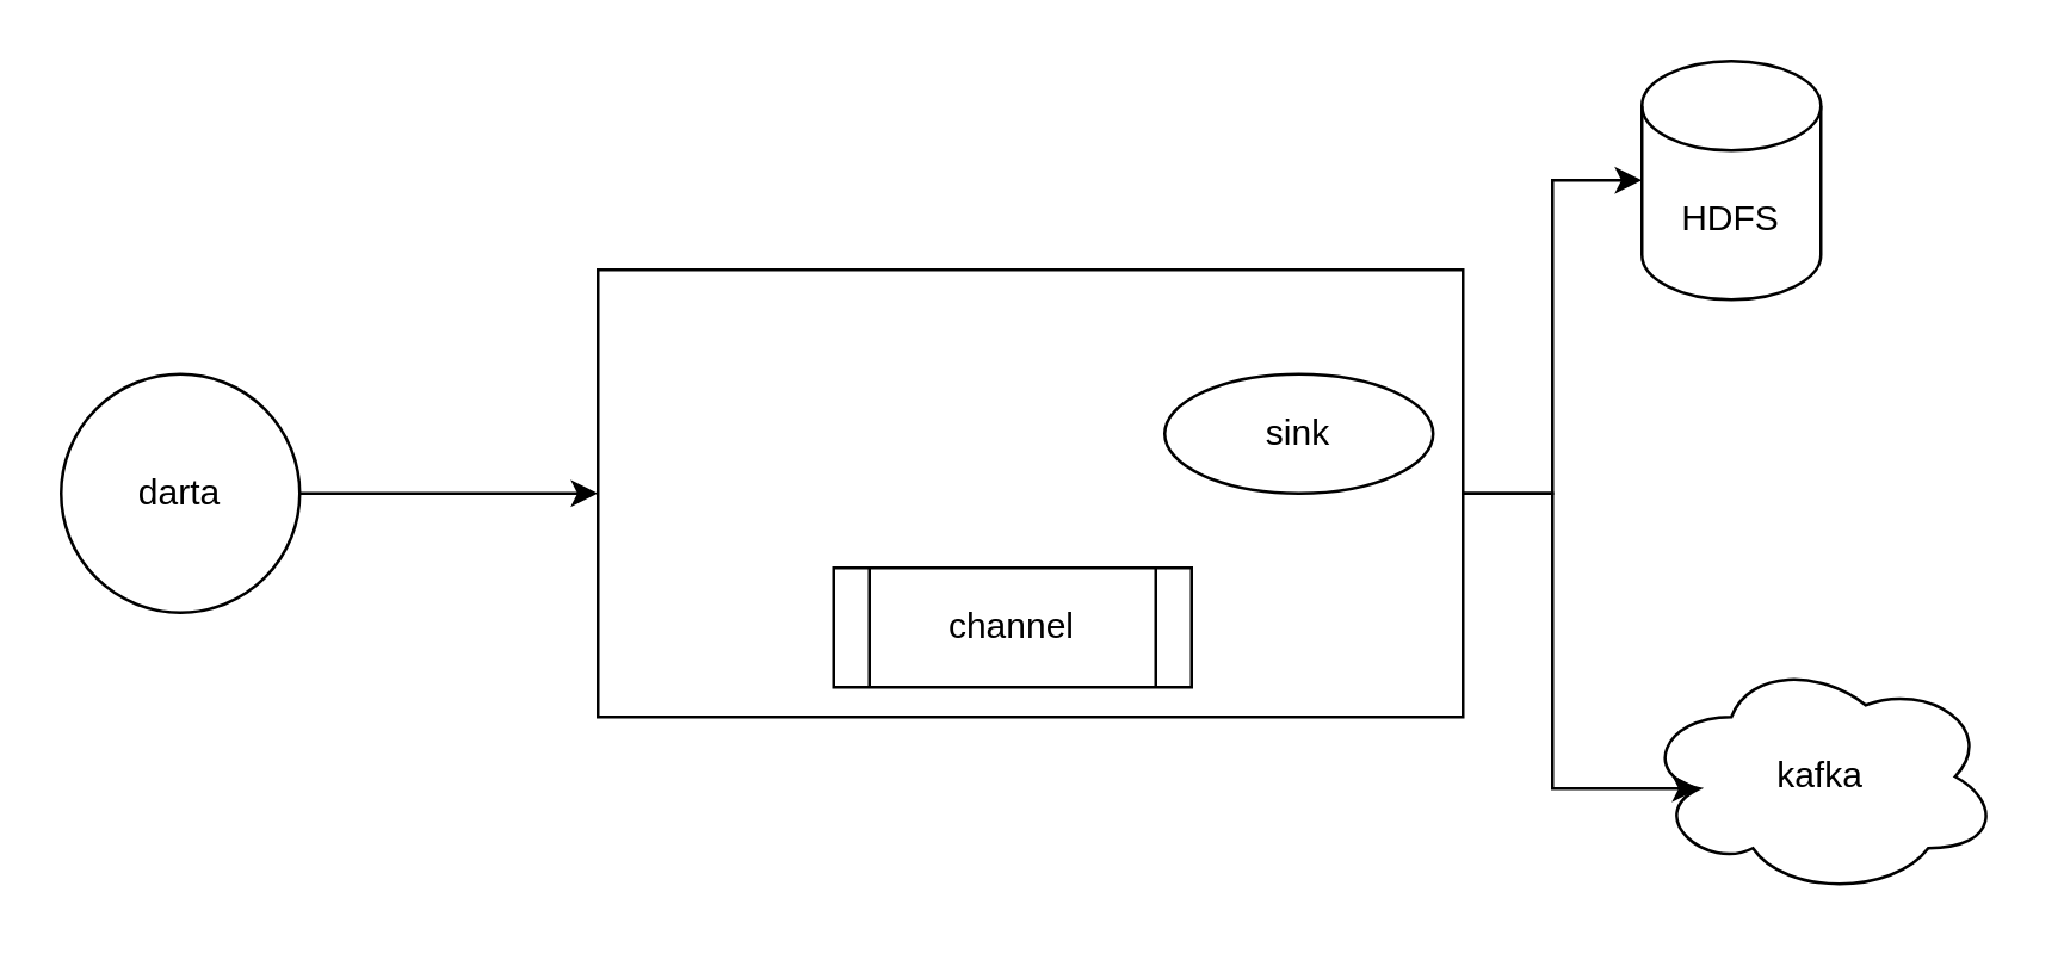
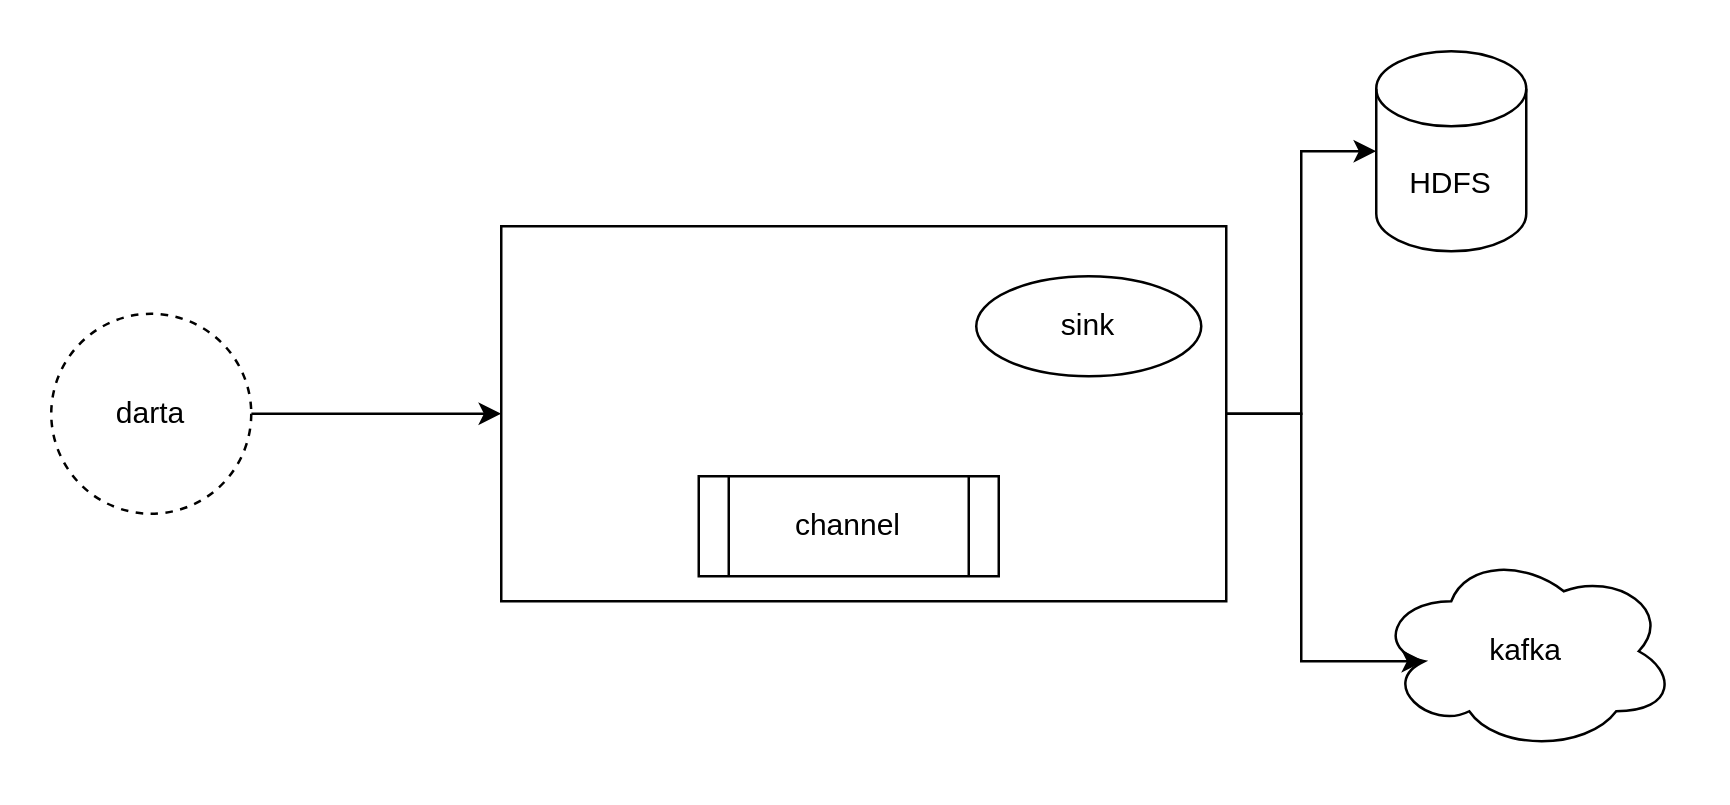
  <mxCell id="0" />
  <mxCell id="1" parent="0" />
  <mxCell id="2" value="" style="rounded=0;whiteSpace=wrap;html=1;" vertex="1" parent="1"><mxGeometry x="200" y="90" width="290" height="150" as="geometry" /></mxCell>
  <mxCell id="3" value="HDFS" style="shape=cylinder3;whiteSpace=wrap;html=1;boundedLbl=1;backgroundOutline=1;size=15;" vertex="1" parent="1"><mxGeometry x="550" y="20" width="60" height="80" as="geometry" /></mxCell>
  <mxCell id="4" value="kafka" style="ellipse;shape=cloud;whiteSpace=wrap;html=1;" vertex="1" parent="1"><mxGeometry x="550" y="220" width="120" height="80" as="geometry" /></mxCell>
  <mxCell id="5" value="channel" style="shape=process;whiteSpace=wrap;html=1;backgroundOutline=1;" vertex="1" parent="1"><mxGeometry x="279" y="190" width="120" height="40" as="geometry" /></mxCell>
- <mxCell id="6" value="sink" style="ellipse;whiteSpace=wrap;html=1;" vertex="1" parent="1"><mxGeometry x="390" y="125" width="90" height="40" as="geometry" /></mxCell>
+ <mxCell id="6" value="sink" style="ellipse;whiteSpace=wrap;html=1;" vertex="1" parent="1"><mxGeometry x="390" y="110" width="90" height="40" as="geometry" /></mxCell>
  <mxCell id="7" style="edgeStyle=orthogonalEdgeStyle;rounded=0;orthogonalLoop=1;jettySize=auto;html=1;entryX=0;entryY=0.5;entryDx=0;entryDy=0;" edge="1" parent="1" source="8" target="2"><mxGeometry relative="1" as="geometry" /></mxCell>
- <mxCell id="8" value="darta" style="ellipse;whiteSpace=wrap;html=1;aspect=fixed;" vertex="1" parent="1"><mxGeometry x="20" y="125" width="80" height="80" as="geometry" /></mxCell>
+ <mxCell id="8" value="darta" style="ellipse;whiteSpace=wrap;html=1;aspect=fixed;dashed=1;" vertex="1" parent="1"><mxGeometry x="20" y="125" width="80" height="80" as="geometry" /></mxCell>
  <mxCell id="9" style="edgeStyle=orthogonalEdgeStyle;rounded=0;orthogonalLoop=1;jettySize=auto;html=1;entryX=0;entryY=0.5;entryDx=0;entryDy=0;entryPerimeter=0;" edge="1" parent="1" source="2" target="3"><mxGeometry relative="1" as="geometry" /></mxCell>
  <mxCell id="10" style="edgeStyle=orthogonalEdgeStyle;rounded=0;orthogonalLoop=1;jettySize=auto;html=1;entryX=0.16;entryY=0.55;entryDx=0;entryDy=0;entryPerimeter=0;" edge="1" parent="1" source="2" target="4"><mxGeometry relative="1" as="geometry" /></mxCell>
